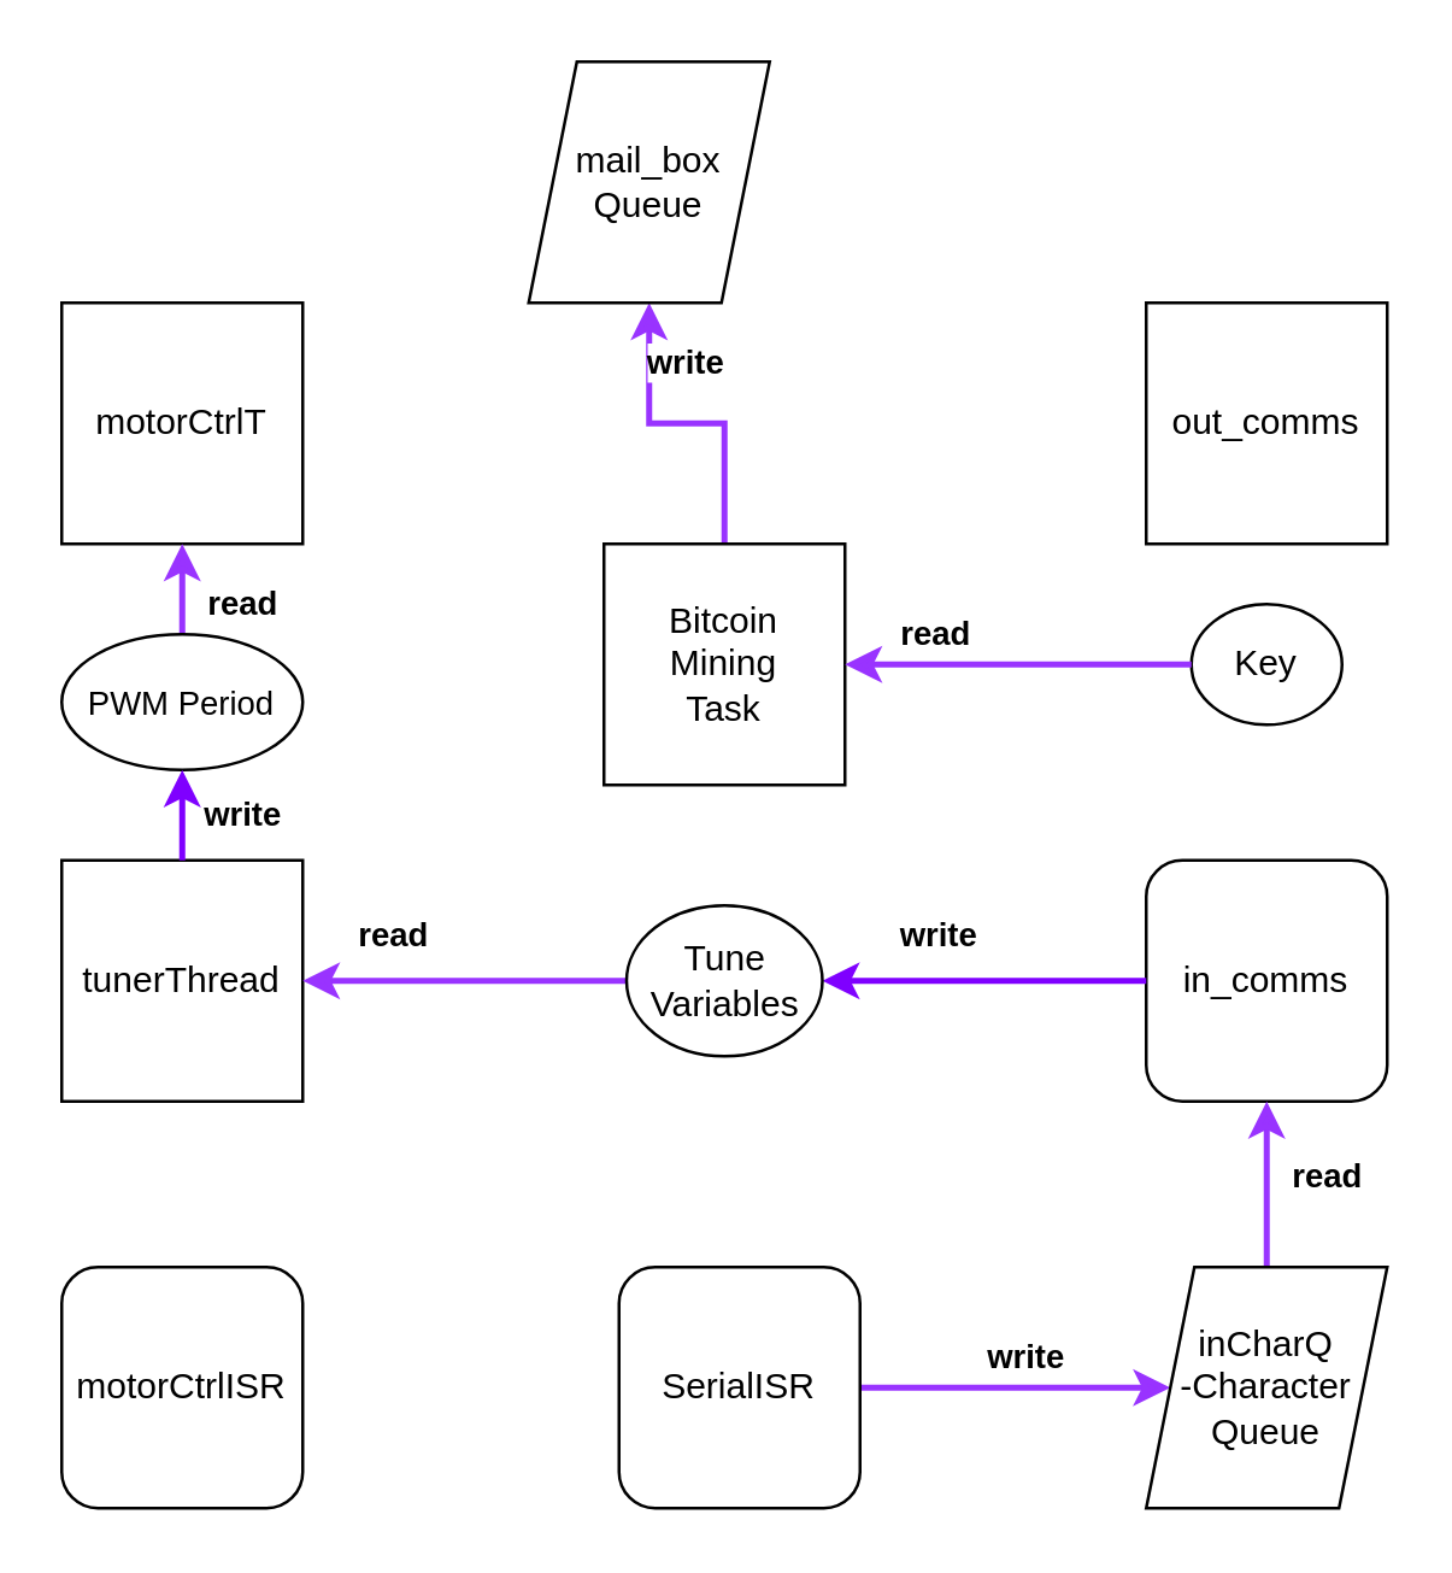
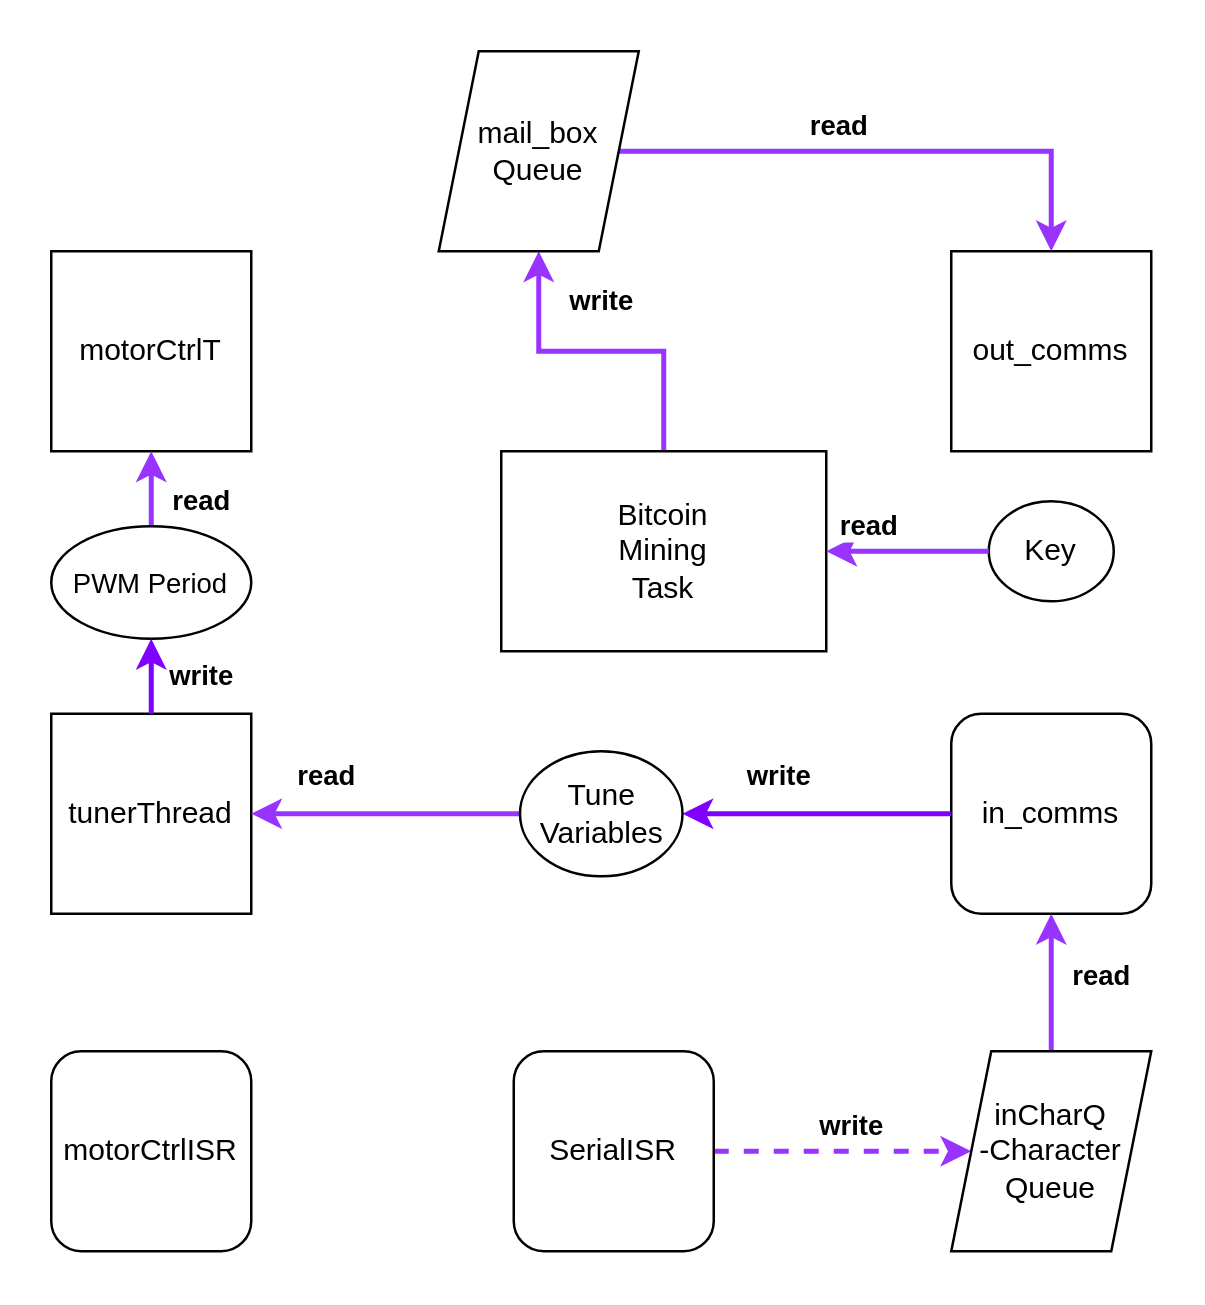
  <mxCell id="0" />
  <mxCell id="1" parent="0" />
  <mxCell id="2" value="motorCtrlT" style="whiteSpace=wrap;html=1;aspect=fixed;" vertex="1" parent="1"><mxGeometry x="20" y="100" width="80" height="80" as="geometry" /></mxCell>
  <mxCell id="3" value="out_comms" style="whiteSpace=wrap;html=1;aspect=fixed;" vertex="1" parent="1"><mxGeometry x="380" y="100" width="80" height="80" as="geometry" /></mxCell>
  <mxCell id="4" value="tunerThread" style="whiteSpace=wrap;html=1;aspect=fixed;" vertex="1" parent="1"><mxGeometry x="20" y="285" width="80" height="80" as="geometry" /></mxCell>
  <mxCell id="5" value="in_comms" style="whiteSpace=wrap;html=1;aspect=fixed;rounded=1;" vertex="1" parent="1"><mxGeometry x="380" y="285" width="80" height="80" as="geometry" /></mxCell>
  <mxCell id="6" value="write" style="edgeStyle=orthogonalEdgeStyle;rounded=0;orthogonalLoop=1;jettySize=auto;html=1;strokeColor=#9933FF;strokeWidth=2;fontStyle=1" edge="1" parent="1" source="7" target="18"><mxGeometry y="-20" relative="1" as="geometry"><mxPoint as="offset" /></mxGeometry></mxCell>
- <mxCell id="7" value="Bitcoin&lt;br&gt;Mining&lt;br&gt;Task" style="whiteSpace=wrap;html=1;aspect=fixed;" vertex="1" parent="1"><mxGeometry x="200" y="180" width="80" height="80" as="geometry" /></mxCell>
+ <mxCell id="7" value="Bitcoin&lt;br&gt;Mining&lt;br&gt;Task" style="whiteSpace=wrap;html=1;aspect=fixed;" vertex="1" parent="1"><mxGeometry x="200" y="180" width="130" height="80" as="geometry" /></mxCell>
  <mxCell id="8" value="motorCtrlISR" style="rounded=1;whiteSpace=wrap;html=1;" vertex="1" parent="1"><mxGeometry x="20" y="420" width="80" height="80" as="geometry" /></mxCell>
- <mxCell id="9" value="write" style="edgeStyle=orthogonalEdgeStyle;rounded=0;orthogonalLoop=1;jettySize=auto;html=1;strokeColor=#9933FF;strokeWidth=2;entryX=0;entryY=0.5;entryDx=0;entryDy=0;fontStyle=1" edge="1" parent="1" source="10" target="12"><mxGeometry x="0.068" y="10" relative="1" as="geometry"><mxPoint x="365" y="460" as="targetPoint" /><mxPoint as="offset" /></mxGeometry></mxCell>
+ <mxCell id="9" value="write" style="edgeStyle=orthogonalEdgeStyle;rounded=0;orthogonalLoop=1;jettySize=auto;html=1;strokeColor=#9933FF;strokeWidth=2;entryX=0;entryY=0.5;entryDx=0;entryDy=0;fontStyle=1;dashed=1;" edge="1" parent="1" source="10" target="12"><mxGeometry x="0.068" y="10" relative="1" as="geometry"><mxPoint x="365" y="460" as="targetPoint" /><mxPoint as="offset" /></mxGeometry></mxCell>
  <mxCell id="10" value="SerialISR" style="rounded=1;whiteSpace=wrap;html=1;" vertex="1" parent="1"><mxGeometry x="205" y="420" width="80" height="80" as="geometry" /></mxCell>
  <mxCell id="11" value="read" style="edgeStyle=orthogonalEdgeStyle;rounded=0;orthogonalLoop=1;jettySize=auto;html=1;strokeColor=#9933FF;strokeWidth=2;fontStyle=1" edge="1" parent="1" source="12" target="5"><mxGeometry x="0.091" y="-20" relative="1" as="geometry"><mxPoint as="offset" /></mxGeometry></mxCell>
  <mxCell id="12" value="inCharQ&lt;br&gt;-Character&lt;br&gt;Queue" style="shape=parallelogram;perimeter=parallelogramPerimeter;whiteSpace=wrap;html=1;" vertex="1" parent="1"><mxGeometry x="380" y="420" width="80" height="80" as="geometry" /></mxCell>
  <mxCell id="13" value="write" style="edgeStyle=orthogonalEdgeStyle;rounded=0;orthogonalLoop=1;jettySize=auto;html=1;exitX=1;exitY=0.5;exitDx=0;exitDy=0;entryX=0;entryY=0.5;entryDx=0;entryDy=0;strokeColor=#7F00FF;strokeWidth=2;startArrow=classic;startFill=1;endArrow=none;endFill=0;fontStyle=1" edge="1" parent="1" source="15" target="5"><mxGeometry x="-0.302" y="15" relative="1" as="geometry"><mxPoint as="offset" /></mxGeometry></mxCell>
  <mxCell id="14" value="read" style="edgeStyle=orthogonalEdgeStyle;rounded=0;orthogonalLoop=1;jettySize=auto;html=1;strokeColor=#9933FF;strokeWidth=2;entryX=1;entryY=0.5;entryDx=0;entryDy=0;fontStyle=1" edge="1" parent="1" source="15" target="4"><mxGeometry x="0.442" y="-15" relative="1" as="geometry"><mxPoint x="125" y="340" as="targetPoint" /><mxPoint as="offset" /></mxGeometry></mxCell>
  <mxCell id="15" value="Tune Variables" style="ellipse;whiteSpace=wrap;html=1;" vertex="1" parent="1"><mxGeometry x="207.5" y="300" width="65" height="50" as="geometry" /></mxCell>
  <mxCell id="16" value="Key" style="ellipse;whiteSpace=wrap;html=1;" vertex="1" parent="1"><mxGeometry x="395" y="200" width="50" height="40" as="geometry" /></mxCell>
+ <mxCell id="17" value="read" style="edgeStyle=orthogonalEdgeStyle;rounded=0;orthogonalLoop=1;jettySize=auto;html=1;strokeColor=#9933FF;strokeWidth=2;entryX=0.5;entryY=0;entryDx=0;entryDy=0;fontStyle=1" edge="1" parent="1" source="18" target="3"><mxGeometry x="-0.17" y="10" relative="1" as="geometry"><mxPoint x="500" y="60" as="targetPoint" /><mxPoint as="offset" /></mxGeometry></mxCell>
  <mxCell id="18" value="mail_box&lt;br&gt;Queue" style="shape=parallelogram;perimeter=parallelogramPerimeter;whiteSpace=wrap;html=1;" vertex="1" parent="1"><mxGeometry x="175" y="20" width="80" height="80" as="geometry" /></mxCell>
  <mxCell id="19" value="read" style="edgeStyle=orthogonalEdgeStyle;rounded=0;orthogonalLoop=1;jettySize=auto;html=1;strokeColor=#9933FF;strokeWidth=2;fontStyle=1" edge="1" parent="1" source="20" target="2"><mxGeometry x="0.2" y="-20" relative="1" as="geometry"><mxPoint as="offset" /></mxGeometry></mxCell>
  <mxCell id="20" value="&lt;font style=&quot;font-size: 11px&quot;&gt;PWM Period&lt;/font&gt;" style="ellipse;whiteSpace=wrap;html=1;" vertex="1" parent="1"><mxGeometry x="20" y="210" width="80" height="45" as="geometry" /></mxCell>
  <mxCell id="21" value="write" style="edgeStyle=orthogonalEdgeStyle;rounded=0;orthogonalLoop=1;jettySize=auto;html=1;entryX=0.5;entryY=1;entryDx=0;entryDy=0;strokeColor=#7F00FF;strokeWidth=2;endArrow=classic;endFill=1;startArrow=none;startFill=0;exitX=0.5;exitY=0;exitDx=0;exitDy=0;fontStyle=1" edge="1" parent="1" source="4" target="20"><mxGeometry y="-20" relative="1" as="geometry"><mxPoint x="60" y="280" as="sourcePoint" /><mxPoint x="90" y="260" as="targetPoint" /><Array as="points" /><mxPoint as="offset" /></mxGeometry></mxCell>
  <mxCell id="22" value="read" style="endArrow=classic;html=1;entryX=1;entryY=0.5;entryDx=0;entryDy=0;exitX=0;exitY=0.5;exitDx=0;exitDy=0;strokeColor=#9933FF;rounded=0;strokeWidth=2;fontStyle=1" edge="1" parent="1" source="16" target="7"><mxGeometry x="0.478" y="-10" width="50" height="50" relative="1" as="geometry"><mxPoint x="330" y="240" as="sourcePoint" /><mxPoint x="380" y="190" as="targetPoint" /><mxPoint as="offset" /></mxGeometry></mxCell>
